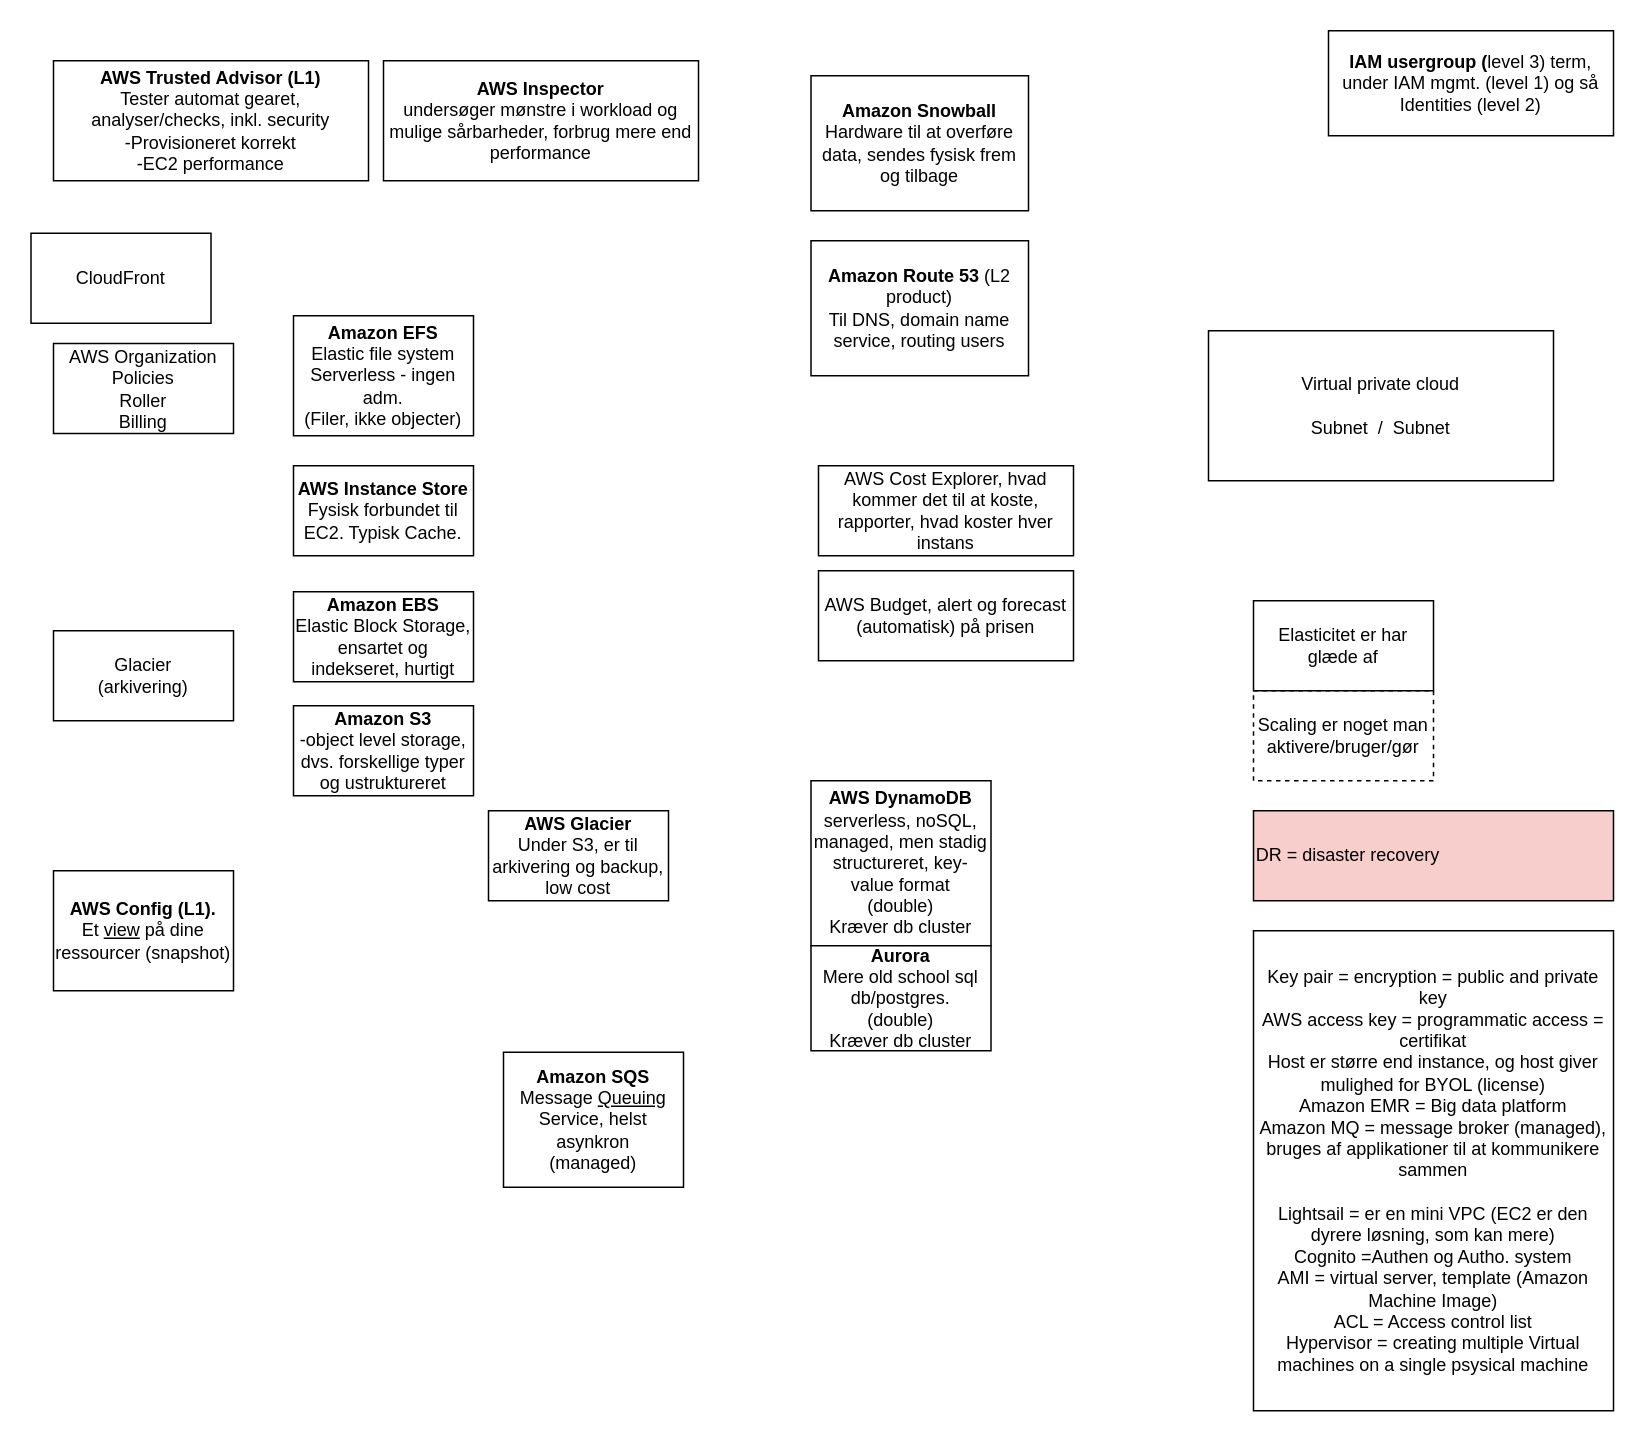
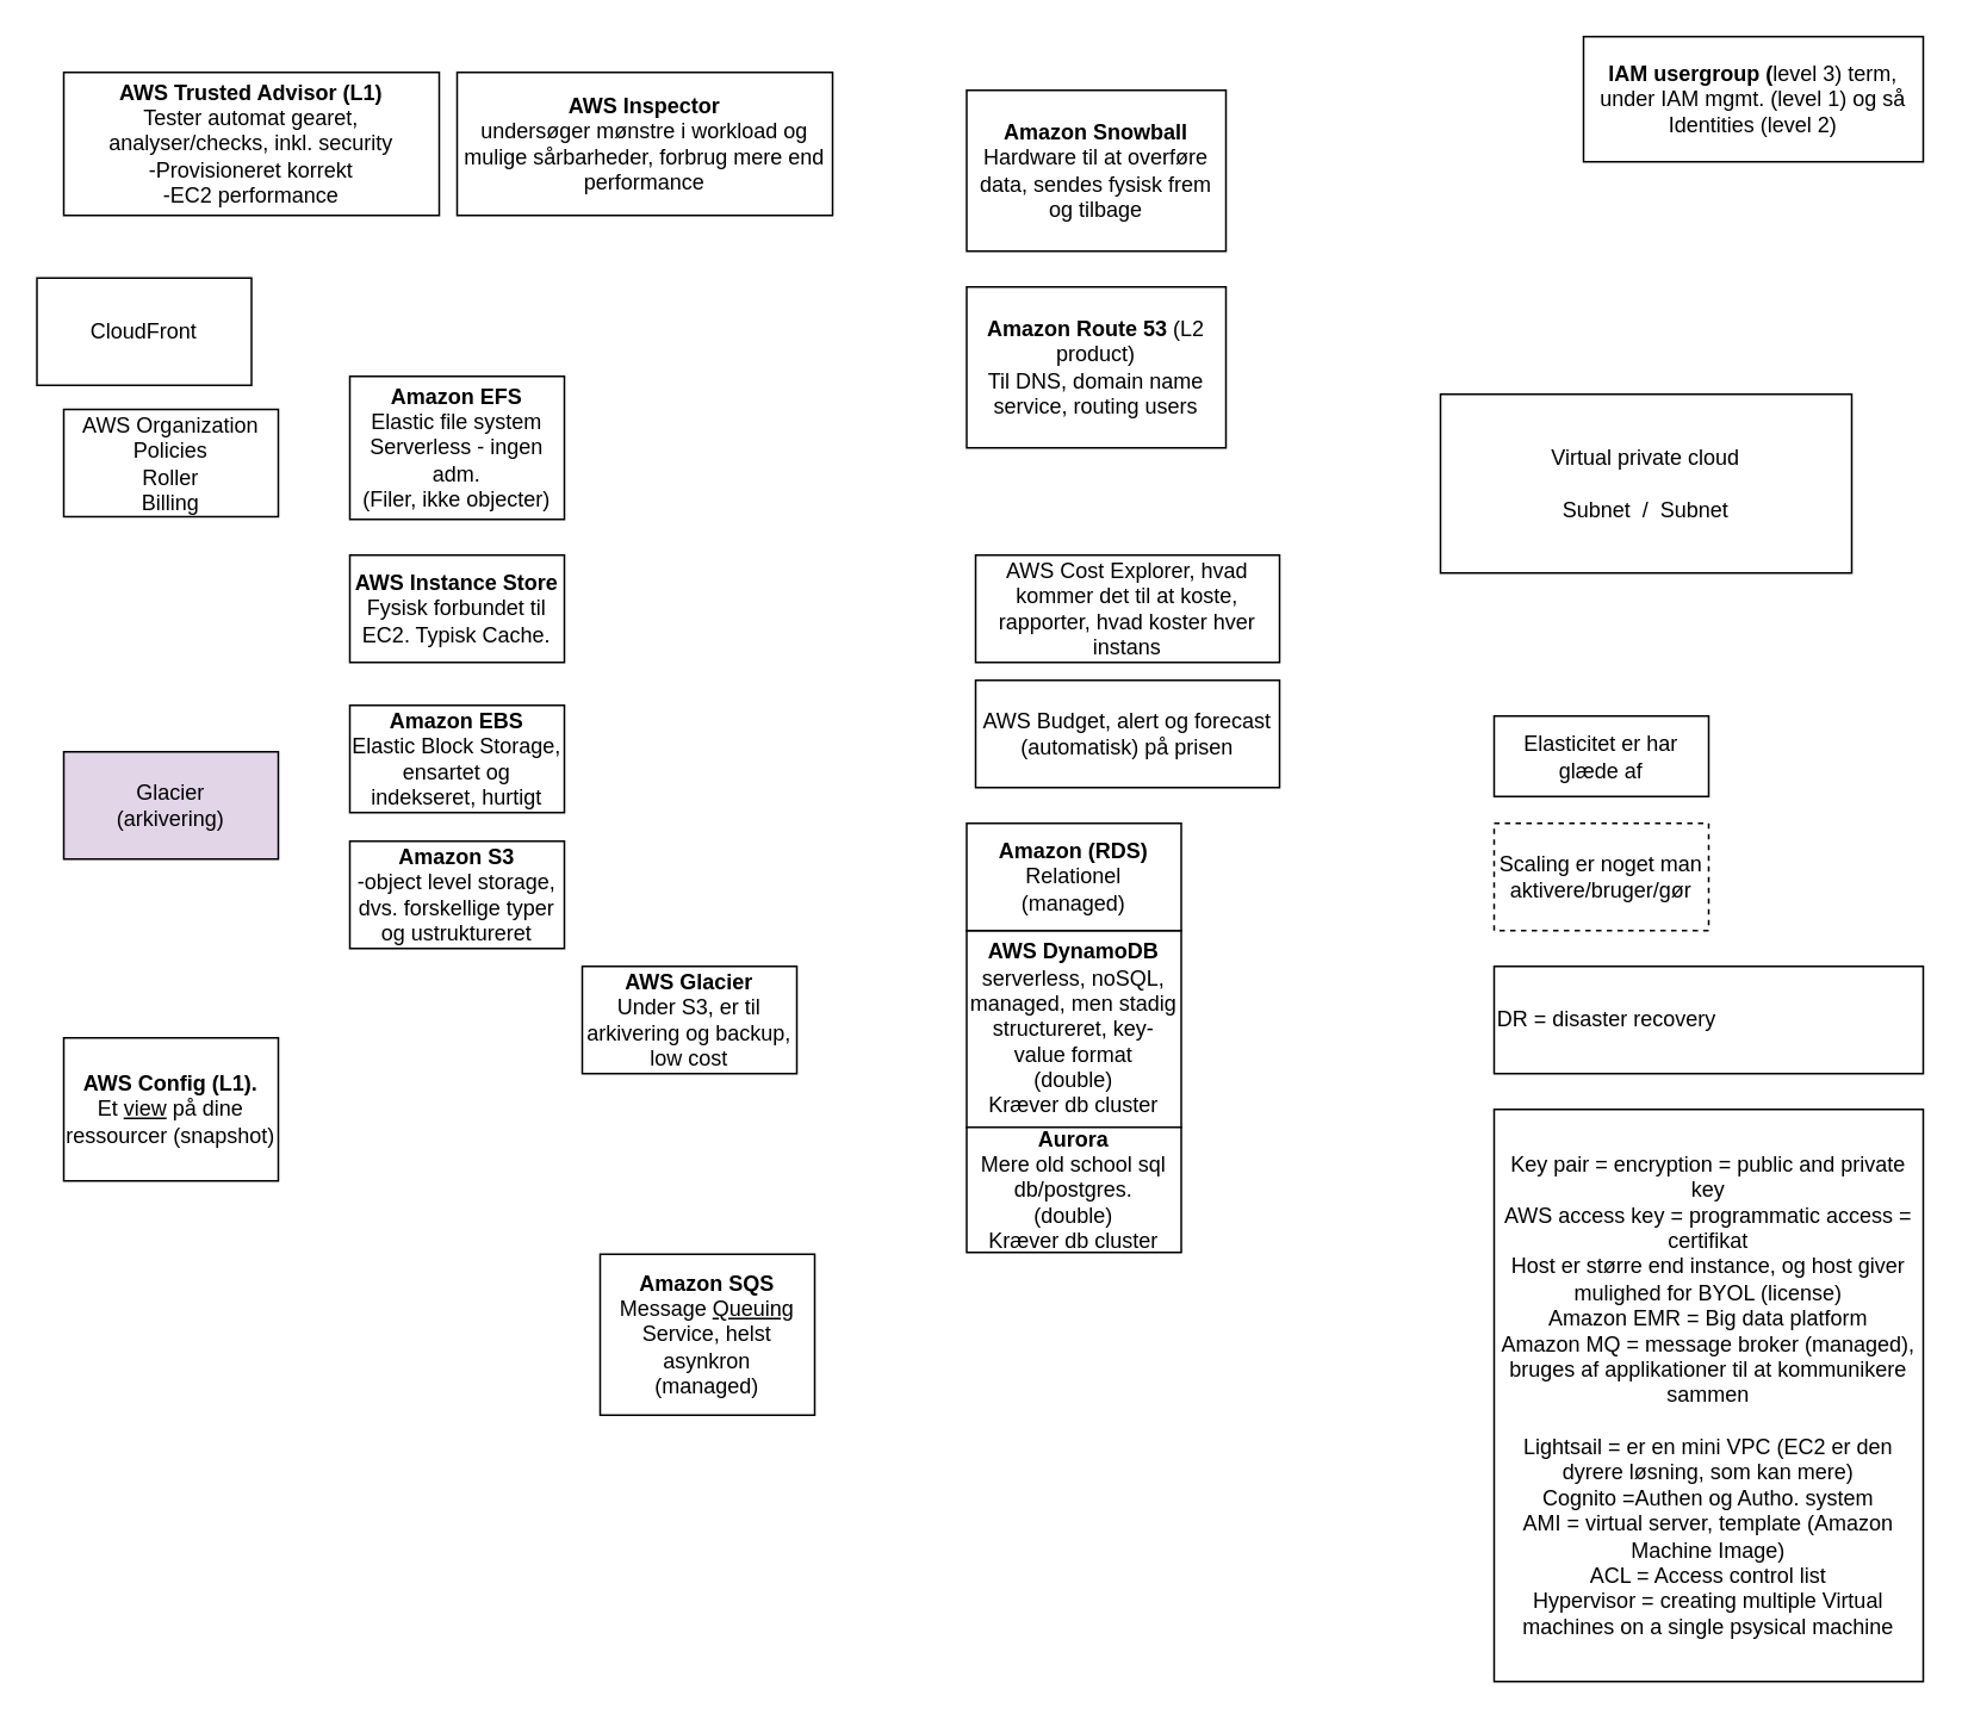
  <mxCell id="0" />
  <mxCell id="1" parent="0" />
  <mxCell id="2" value="&lt;b&gt;IAM usergroup (&lt;/b&gt;level 3) term, under IAM mgmt. (level 1) og så Identities (level 2)" style="rounded=0;whiteSpace=wrap;html=1;" parent="1" vertex="1"><mxGeometry x="885" y="20" width="190" height="70" as="geometry" /></mxCell>
  <mxCell id="3" value="&lt;b&gt;AWS Trusted Advisor (L1)&lt;/b&gt;&lt;div&gt;Tester automat gearet, analyser/checks, inkl. security&lt;/div&gt;&lt;div&gt;-Provisioneret korrekt&lt;/div&gt;&lt;div&gt;-EC2 performance&lt;/div&gt;" style="rounded=0;whiteSpace=wrap;html=1;" parent="1" vertex="1"><mxGeometry x="35" y="40" width="210" height="80" as="geometry" /></mxCell>
  <mxCell id="4" value="CloudFront" style="rounded=0;whiteSpace=wrap;html=1;" parent="1" vertex="1"><mxGeometry x="20" y="155" width="120" height="60" as="geometry" /></mxCell>
  <mxCell id="5" value="AWS Organization&lt;div&gt;Policies&lt;/div&gt;&lt;div&gt;Roller&lt;/div&gt;&lt;div&gt;Billing&lt;/div&gt;" style="rounded=0;whiteSpace=wrap;html=1;" parent="1" vertex="1"><mxGeometry x="35" y="228.5" width="120" height="60" as="geometry" /></mxCell>
- <mxCell id="6" value="Glacier&lt;div&gt;(arkivering)&lt;/div&gt;" style="rounded=0;whiteSpace=wrap;html=1;" parent="1" vertex="1"><mxGeometry x="35" y="420" width="120" height="60" as="geometry" /></mxCell>
+ <mxCell id="6" value="Glacier&lt;div&gt;(arkivering)&lt;/div&gt;" style="rounded=0;whiteSpace=wrap;html=1;fillColor=#e1d5e7;" parent="1" vertex="1"><mxGeometry x="35" y="420" width="120" height="60" as="geometry" /></mxCell>
  <mxCell id="7" value="&lt;b&gt;Amazon&amp;nbsp;&lt;/b&gt;&lt;b style=&quot;background-color: transparent; color: light-dark(rgb(0, 0, 0), rgb(255, 255, 255));&quot;&gt;S3&lt;/b&gt;&lt;div&gt;&lt;div&gt;-object level storage, dvs. forskellige typer og ustruktureret&lt;/div&gt;&lt;/div&gt;" style="rounded=0;whiteSpace=wrap;html=1;" parent="1" vertex="1"><mxGeometry x="195" y="470" width="120" height="60" as="geometry" /></mxCell>
  <mxCell id="8" value="&lt;b&gt;AWS DynamoDB&lt;/b&gt;&lt;div&gt;serverless, noSQL, managed, men stadig structureret, key-value format&lt;/div&gt;&lt;div&gt;(double)&lt;/div&gt;&lt;div&gt;Kræver db cluster&lt;/div&gt;" style="rounded=0;whiteSpace=wrap;html=1;" parent="1" vertex="1"><mxGeometry x="540" y="520" width="120" height="110" as="geometry" /></mxCell>
+ <mxCell id="9" value="&lt;b&gt;Amazon (RDS)&lt;/b&gt;&lt;div&gt;Relationel&lt;/div&gt;&lt;div&gt;(managed)&lt;/div&gt;" style="rounded=0;whiteSpace=wrap;html=1;" parent="1" vertex="1"><mxGeometry x="540" y="460" width="120" height="60" as="geometry" /></mxCell>
  <mxCell id="10" value="&lt;div&gt;&lt;br&gt;&lt;/div&gt;Virtual private cloud&lt;div&gt;&lt;br&gt;&lt;div&gt;Subnet&amp;nbsp; /&amp;nbsp; Subnet&lt;/div&gt;&lt;div&gt;&lt;br&gt;&lt;/div&gt;&lt;/div&gt;" style="rounded=0;whiteSpace=wrap;html=1;" parent="1" vertex="1"><mxGeometry x="805" y="220" width="230" height="100" as="geometry" /></mxCell>
  <mxCell id="11" value="Scaling er noget man aktivere/bruger/gør" style="rounded=0;whiteSpace=wrap;html=1;dashed=1;" parent="1" vertex="1"><mxGeometry x="835" y="460" width="120" height="60" as="geometry" /></mxCell>
  <mxCell id="12" value="&lt;b&gt;Amazon EBS&lt;/b&gt;&lt;div&gt;Elastic Block Storage, ensartet og indekseret, hurtigt&lt;/div&gt;" style="rounded=0;whiteSpace=wrap;html=1;" parent="1" vertex="1"><mxGeometry x="195" y="394" width="120" height="60" as="geometry" /></mxCell>
  <mxCell id="13" value="&lt;b&gt;AWS Instance Store&lt;br&gt;&lt;/b&gt;&lt;div&gt;Fysisk forbundet til EC2. Typisk Cache.&lt;/div&gt;" style="rounded=0;whiteSpace=wrap;html=1;" parent="1" vertex="1"><mxGeometry x="195" y="310" width="120" height="60" as="geometry" /></mxCell>
  <mxCell id="14" value="&lt;b&gt;Amazon EFS&lt;/b&gt;&lt;div&gt;Elastic file system&lt;/div&gt;&lt;div&gt;Serverless - ingen adm.&lt;/div&gt;&lt;div&gt;(Filer, ikke objecter)&lt;/div&gt;" style="rounded=0;whiteSpace=wrap;html=1;" parent="1" vertex="1"><mxGeometry x="195" y="210" width="120" height="80" as="geometry" /></mxCell>
  <mxCell id="15" value="&lt;b&gt;AWS Config (L1).&lt;/b&gt;&lt;div&gt;Et &lt;u&gt;view&lt;/u&gt; på dine ressourcer (snapshot)&lt;/div&gt;" style="rounded=0;whiteSpace=wrap;html=1;" parent="1" vertex="1"><mxGeometry x="35" y="580" width="120" height="80" as="geometry" /></mxCell>
- <mxCell id="16" value="Elasticitet er har glæde af" style="rounded=0;whiteSpace=wrap;html=1;" parent="1" vertex="1"><mxGeometry x="835" y="400" width="120" height="60" as="geometry" /></mxCell>
+ <mxCell id="16" value="Elasticitet er har glæde af" style="rounded=0;whiteSpace=wrap;html=1;" parent="1" vertex="1"><mxGeometry x="835" y="400" width="120" height="45" as="geometry" /></mxCell>
  <mxCell id="17" value="AWS Cost Explorer, hvad kommer det til at koste, rapporter, hvad koster hver instans" style="rounded=0;whiteSpace=wrap;html=1;" parent="1" vertex="1"><mxGeometry x="545" y="310" width="170" height="60" as="geometry" /></mxCell>
  <mxCell id="18" value="AWS Budget, alert og forecast (automatisk) på prisen" style="rounded=0;whiteSpace=wrap;html=1;" parent="1" vertex="1"><mxGeometry x="545" y="380" width="170" height="60" as="geometry" /></mxCell>
  <mxCell id="19" value="&lt;b&gt;AWS Inspector&lt;/b&gt;&lt;div&gt;undersøger mønstre i workload og mulige sårbarheder, forbrug mere end performance&lt;/div&gt;" style="rounded=0;whiteSpace=wrap;html=1;" parent="1" vertex="1"><mxGeometry x="255" y="40" width="210" height="80" as="geometry" /></mxCell>
- <mxCell id="20" value="DR = disaster recovery" style="rounded=0;whiteSpace=wrap;html=1;align=left;fillColor=#f8cecc;" parent="1" vertex="1"><mxGeometry x="835" y="540" width="240" height="60" as="geometry" /></mxCell>
+ <mxCell id="20" value="DR = disaster recovery" style="rounded=0;whiteSpace=wrap;html=1;align=left;" parent="1" vertex="1"><mxGeometry x="835" y="540" width="240" height="60" as="geometry" /></mxCell>
  <mxCell id="21" value="&lt;b&gt;AWS Glacier&lt;/b&gt;&lt;div&gt;Under S3, er til arkivering og backup, low cost&lt;/div&gt;" style="rounded=0;whiteSpace=wrap;html=1;" parent="1" vertex="1"><mxGeometry x="325" y="540" width="120" height="60" as="geometry" /></mxCell>
  <mxCell id="22" value="&lt;b&gt;Amazon SQS&lt;/b&gt;&lt;div&gt;Message &lt;u&gt;Queuing &lt;/u&gt;Service, helst asynkron&lt;/div&gt;&lt;div&gt;(managed)&lt;/div&gt;" style="rounded=0;whiteSpace=wrap;html=1;" parent="1" vertex="1"><mxGeometry x="335" y="701" width="120" height="90" as="geometry" /></mxCell>
  <mxCell id="23" value="Key pair = encryption = public and private key&lt;div&gt;AWS access key&lt;span style=&quot;background-color: transparent; color: light-dark(rgb(0, 0, 0), rgb(255, 255, 255));&quot;&gt;&amp;nbsp;= programmatic access = certifikat&lt;/span&gt;&lt;/div&gt;&lt;div&gt;Host er større end instance, og host giver mulighed for BYOL (license)&lt;/div&gt;&lt;div&gt;Amazon EMR = Big data platform&lt;/div&gt;&lt;div&gt;Amazon MQ = message broker (managed), bruges af applikationer til at kommunikere sammen&lt;/div&gt;&lt;div&gt;&lt;br&gt;&lt;/div&gt;&lt;div&gt;Lightsail = er en mini VPC (EC2 er den dyrere løsning, som kan mere)&lt;/div&gt;&lt;div&gt;Cognito =Authen og Autho. system&lt;/div&gt;&lt;div&gt;AMI = virtual server, template (Amazon Machine Image)&lt;/div&gt;&lt;div&gt;ACL = Access control list&lt;/div&gt;&lt;div&gt;Hypervisor = creating multiple Virtual machines on a single psysical machine&lt;/div&gt;" style="rounded=0;whiteSpace=wrap;html=1;" parent="1" vertex="1"><mxGeometry x="835" y="620" width="240" height="320" as="geometry" /></mxCell>
  <mxCell id="24" value="&lt;b&gt;Amazon Route 53 &lt;/b&gt;(L2 product)&lt;div&gt;Til DNS, domain name service, routing users&lt;/div&gt;" style="rounded=0;whiteSpace=wrap;html=1;" parent="1" vertex="1"><mxGeometry x="540" y="160" width="145" height="90" as="geometry" /></mxCell>
  <mxCell id="25" value="&lt;b&gt;Amazon Snowball&lt;/b&gt;&lt;div&gt;Hardware til at overføre data, sendes fysisk frem og tilbage&lt;/div&gt;" style="rounded=0;whiteSpace=wrap;html=1;" parent="1" vertex="1"><mxGeometry x="540" y="50" width="145" height="90" as="geometry" /></mxCell>
  <mxCell id="26" value="&lt;b&gt;Aurora&lt;/b&gt;&lt;div&gt;Mere old school sql db/postgres.&lt;/div&gt;&lt;div&gt;(double)&lt;/div&gt;&lt;div&gt;Kræver db cluster&lt;/div&gt;" style="rounded=0;whiteSpace=wrap;html=1;" vertex="1" parent="1"><mxGeometry x="540" y="630" width="120" height="70" as="geometry" /></mxCell>
